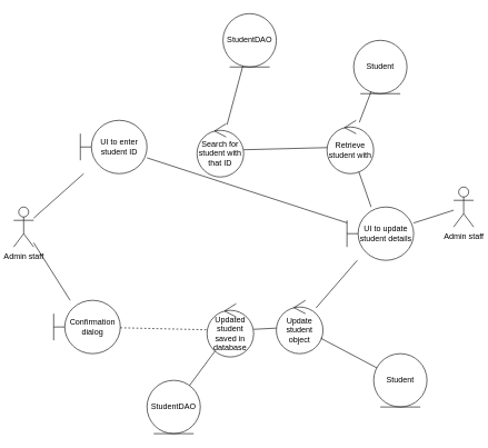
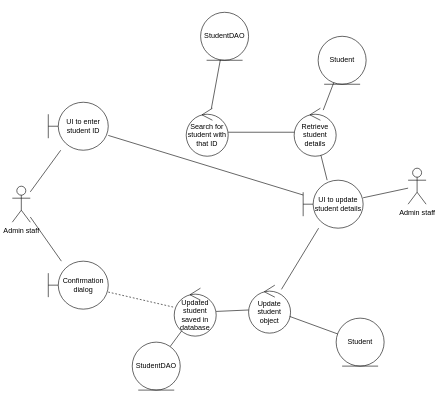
  <mxCell id="0" />
  <mxCell id="1" parent="0" />
  <mxCell id="2" value="Admin staff" style="shape=umlActor;verticalLabelPosition=bottom;verticalAlign=top;html=1;outlineConnect=0;" vertex="1" parent="1"><mxGeometry x="20" y="310" width="30" height="60" as="geometry" /></mxCell>
- <mxCell id="3" value="UI to enter student ID" style="shape=umlBoundary;whiteSpace=wrap;html=1;" vertex="1" parent="1"><mxGeometry x="120" y="180" width="100" height="80" as="geometry" /></mxCell>
- <mxCell id="4" value="Search for student with that ID" style="ellipse;shape=umlControl;whiteSpace=wrap;html=1;" vertex="1" parent="1"><mxGeometry x="295" y="185" width="70" height="80" as="geometry" /></mxCell>
+ <mxCell id="3" value="UI to enter student ID" style="shape=umlBoundary;whiteSpace=wrap;html=1;" vertex="1" parent="1"><mxGeometry x="80" y="170" width="100" height="80" as="geometry" /></mxCell>
+ <mxCell id="4" value="Search for student with that ID" style="ellipse;shape=umlControl;whiteSpace=wrap;html=1;" vertex="1" parent="1"><mxGeometry x="310" y="180" width="70" height="80" as="geometry" /></mxCell>
  <mxCell id="5" value="StudentDAO" style="ellipse;shape=umlEntity;whiteSpace=wrap;html=1;" vertex="1" parent="1"><mxGeometry x="334" y="20" width="80" height="80" as="geometry" /></mxCell>
- <mxCell id="6" value="Retrieve student with" style="ellipse;shape=umlControl;whiteSpace=wrap;html=1;" vertex="1" parent="1"><mxGeometry x="490" y="180" width="70" height="80" as="geometry" /></mxCell>
+ <mxCell id="6" value="Retrieve student details" style="ellipse;shape=umlControl;whiteSpace=wrap;html=1;" vertex="1" parent="1"><mxGeometry x="490" y="180" width="70" height="80" as="geometry" /></mxCell>
  <mxCell id="7" value="Student" style="ellipse;shape=umlEntity;whiteSpace=wrap;html=1;" vertex="1" parent="1"><mxGeometry x="530" y="60" width="80" height="80" as="geometry" /></mxCell>
- <mxCell id="8" value="UI to update student details" style="shape=umlBoundary;whiteSpace=wrap;html=1;" vertex="1" parent="1"><mxGeometry x="520" y="310" width="100" height="80" as="geometry" /></mxCell>
- <mxCell id="9" value="Update student object" style="ellipse;shape=umlControl;whiteSpace=wrap;html=1;" vertex="1" parent="1"><mxGeometry x="414" y="450" width="70" height="80" as="geometry" /></mxCell>
+ <mxCell id="8" value="UI to update student details" style="shape=umlBoundary;whiteSpace=wrap;html=1;" vertex="1" parent="1"><mxGeometry x="505" y="300" width="100" height="80" as="geometry" /></mxCell>
+ <mxCell id="9" value="Update student object" style="ellipse;shape=umlControl;whiteSpace=wrap;html=1;" vertex="1" parent="1"><mxGeometry x="414" y="475" width="70" height="80" as="geometry" /></mxCell>
  <mxCell id="10" value="Student" style="ellipse;shape=umlEntity;whiteSpace=wrap;html=1;" vertex="1" parent="1"><mxGeometry x="560" y="530" width="80" height="80" as="geometry" /></mxCell>
- <mxCell id="11" value="Updated student saved in database" style="ellipse;shape=umlControl;whiteSpace=wrap;html=1;" vertex="1" parent="1"><mxGeometry x="310" y="455" width="70" height="80" as="geometry" /></mxCell>
- <mxCell id="12" value="Confirmation dialog" style="shape=umlBoundary;whiteSpace=wrap;html=1;" vertex="1" parent="1"><mxGeometry x="80" y="450" width="100" height="80" as="geometry" /></mxCell>
+ <mxCell id="11" value="Updated student saved in database" style="ellipse;shape=umlControl;whiteSpace=wrap;html=1;" vertex="1" parent="1"><mxGeometry x="290" y="480" width="70" height="80" as="geometry" /></mxCell>
+ <mxCell id="12" value="Confirmation dialog" style="shape=umlBoundary;whiteSpace=wrap;html=1;" vertex="1" parent="1"><mxGeometry x="80" y="435" width="100" height="80" as="geometry" /></mxCell>
  <mxCell id="13" value="Admin staff" style="shape=umlActor;verticalLabelPosition=bottom;verticalAlign=top;html=1;outlineConnect=0;" vertex="1" parent="1"><mxGeometry x="680" y="280" width="30" height="60" as="geometry" /></mxCell>
  <mxCell id="14" value="" style="endArrow=none;html=1;rounded=0;" edge="1" parent="1" source="3" target="8"><mxGeometry width="50" height="50" relative="1" as="geometry"><mxPoint x="310" y="320" as="sourcePoint" /><mxPoint x="360" y="270" as="targetPoint" /></mxGeometry></mxCell>
  <mxCell id="15" value="" style="endArrow=none;html=1;rounded=0;" edge="1" parent="1" source="4" target="6"><mxGeometry width="50" height="50" relative="1" as="geometry"><mxPoint x="410" y="200" as="sourcePoint" /><mxPoint x="460" y="150" as="targetPoint" /></mxGeometry></mxCell>
  <mxCell id="16" value="" style="endArrow=none;html=1;rounded=0;" edge="1" parent="1" source="6" target="8"><mxGeometry width="50" height="50" relative="1" as="geometry"><mxPoint x="620" y="250" as="sourcePoint" /><mxPoint x="670" y="200" as="targetPoint" /></mxGeometry></mxCell>
  <mxCell id="17" value="" style="endArrow=none;html=1;rounded=0;" edge="1" parent="1" source="8" target="13"><mxGeometry width="50" height="50" relative="1" as="geometry"><mxPoint x="310" y="320" as="sourcePoint" /><mxPoint x="360" y="270" as="targetPoint" /></mxGeometry></mxCell>
  <mxCell id="18" value="" style="endArrow=none;html=1;rounded=0;" edge="1" parent="1" source="9" target="8"><mxGeometry width="50" height="50" relative="1" as="geometry"><mxPoint x="310" y="320" as="sourcePoint" /><mxPoint x="360" y="270" as="targetPoint" /></mxGeometry></mxCell>
  <mxCell id="19" value="" style="endArrow=none;html=1;rounded=0;" edge="1" parent="1" source="11" target="9"><mxGeometry width="50" height="50" relative="1" as="geometry"><mxPoint x="310" y="320" as="sourcePoint" /><mxPoint x="360" y="270" as="targetPoint" /></mxGeometry></mxCell>
  <mxCell id="20" value="" style="endArrow=none;html=1;rounded=0;dashed=1;" edge="1" parent="1" source="12" target="11"><mxGeometry width="50" height="50" relative="1" as="geometry"><mxPoint x="310" y="320" as="sourcePoint" /><mxPoint x="360" y="270" as="targetPoint" /></mxGeometry></mxCell>
  <mxCell id="21" value="" style="endArrow=none;html=1;rounded=0;" edge="1" parent="1" source="2" target="12"><mxGeometry width="50" height="50" relative="1" as="geometry"><mxPoint x="310" y="320" as="sourcePoint" /><mxPoint x="360" y="270" as="targetPoint" /></mxGeometry></mxCell>
  <mxCell id="22" value="" style="endArrow=none;html=1;rounded=0;" edge="1" parent="1" source="2" target="3"><mxGeometry width="50" height="50" relative="1" as="geometry"><mxPoint x="310" y="320" as="sourcePoint" /><mxPoint x="110" y="250" as="targetPoint" /></mxGeometry></mxCell>
  <mxCell id="23" value="" style="endArrow=none;html=1;rounded=0;" edge="1" parent="1" source="4" target="5"><mxGeometry width="50" height="50" relative="1" as="geometry"><mxPoint x="310" y="320" as="sourcePoint" /><mxPoint x="360" y="270" as="targetPoint" /></mxGeometry></mxCell>
  <mxCell id="24" value="" style="endArrow=none;html=1;rounded=0;" edge="1" parent="1" source="6" target="7"><mxGeometry width="50" height="50" relative="1" as="geometry"><mxPoint x="310" y="320" as="sourcePoint" /><mxPoint x="360" y="270" as="targetPoint" /></mxGeometry></mxCell>
  <mxCell id="25" value="" style="endArrow=none;html=1;rounded=0;" edge="1" parent="1" source="9" target="10"><mxGeometry width="50" height="50" relative="1" as="geometry"><mxPoint x="310" y="320" as="sourcePoint" /><mxPoint x="360" y="270" as="targetPoint" /></mxGeometry></mxCell>
  <mxCell id="26" value="StudentDAO" style="ellipse;shape=umlEntity;whiteSpace=wrap;html=1;" vertex="1" parent="1"><mxGeometry x="220" y="570" width="80" height="80" as="geometry" /></mxCell>
  <mxCell id="27" value="" style="endArrow=none;html=1;rounded=0;" edge="1" parent="1" source="26" target="11"><mxGeometry width="50" height="50" relative="1" as="geometry"><mxPoint x="310" y="320" as="sourcePoint" /><mxPoint x="360" y="270" as="targetPoint" /></mxGeometry></mxCell>
